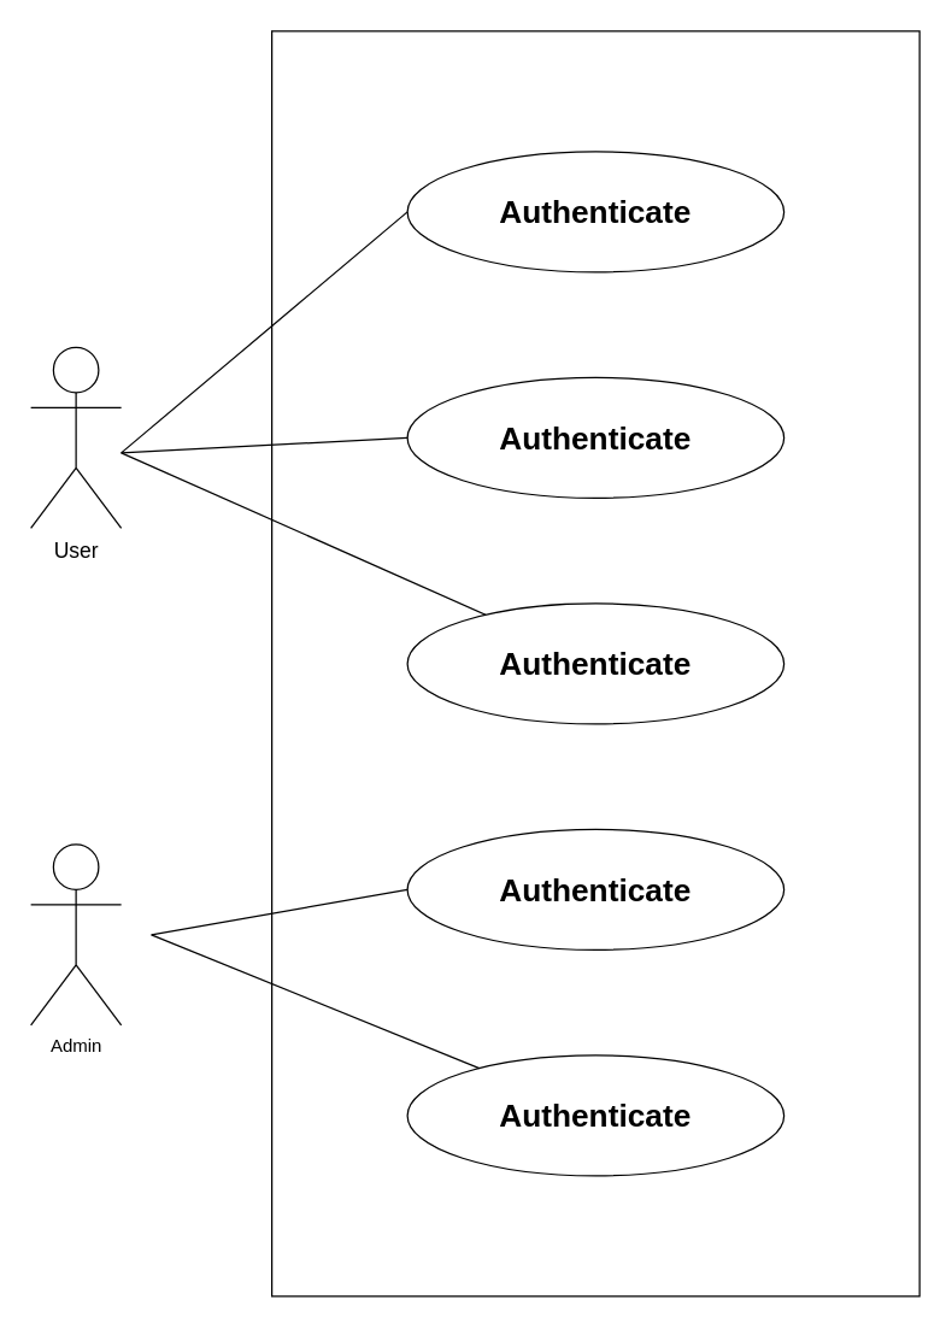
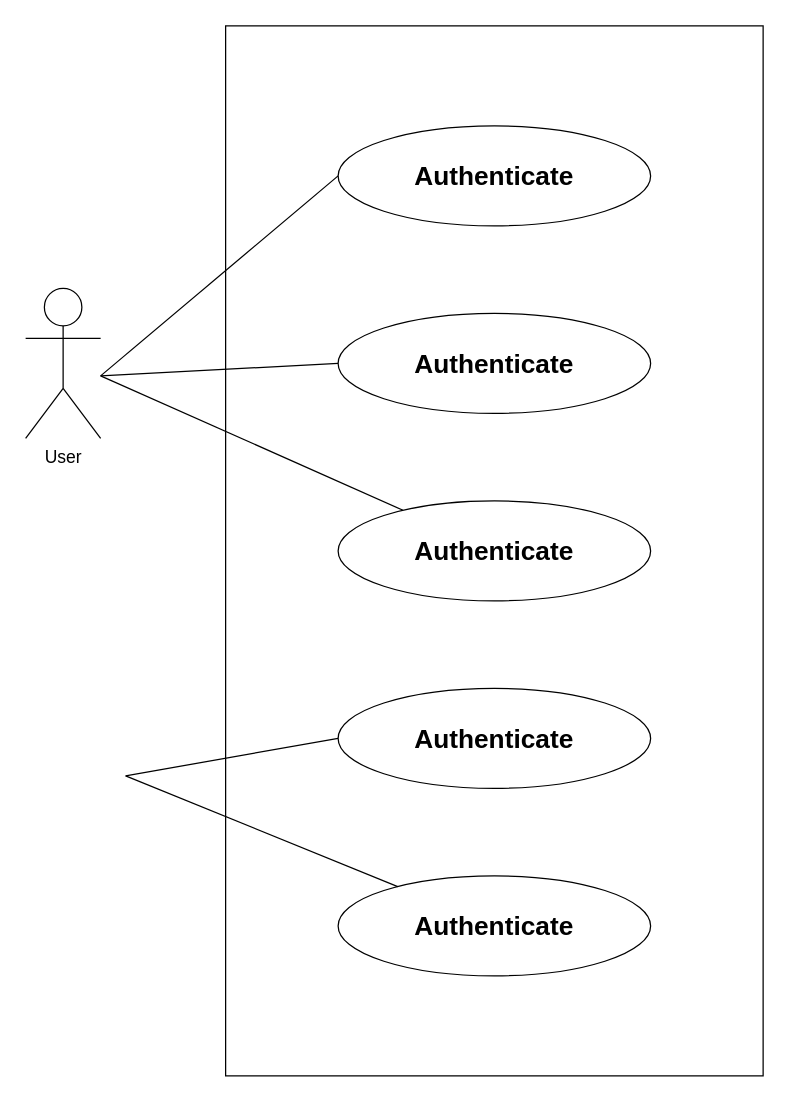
  <mxCell id="0" />
  <mxCell id="1" parent="0" />
  <mxCell id="2" value="" style="rounded=0;whiteSpace=wrap;html=1;" vertex="1" parent="1"><mxGeometry x="180" y="20" width="430" height="840" as="geometry" /></mxCell>
  <mxCell id="3" value="&lt;font style=&quot;font-size: 21px;&quot;&gt;&lt;b&gt;Authenticate&lt;/b&gt;&lt;/font&gt;" style="ellipse;whiteSpace=wrap;html=1;" vertex="1" parent="1"><mxGeometry x="270" y="100" width="250" height="80" as="geometry" /></mxCell>
  <mxCell id="4" value="&lt;font style=&quot;font-size: 21px;&quot;&gt;&lt;b&gt;Authenticate&lt;/b&gt;&lt;/font&gt;" style="ellipse;whiteSpace=wrap;html=1;" vertex="1" parent="1"><mxGeometry x="270" y="250" width="250" height="80" as="geometry" /></mxCell>
  <mxCell id="5" value="&lt;font style=&quot;font-size: 21px;&quot;&gt;&lt;b&gt;Authenticate&lt;/b&gt;&lt;/font&gt;" style="ellipse;whiteSpace=wrap;html=1;" vertex="1" parent="1"><mxGeometry x="270" y="400" width="250" height="80" as="geometry" /></mxCell>
  <mxCell id="6" value="&lt;font style=&quot;font-size: 21px;&quot;&gt;&lt;b&gt;Authenticate&lt;/b&gt;&lt;/font&gt;" style="ellipse;whiteSpace=wrap;html=1;" vertex="1" parent="1"><mxGeometry x="270" y="550" width="250" height="80" as="geometry" /></mxCell>
  <mxCell id="7" value="&lt;font style=&quot;font-size: 21px;&quot;&gt;&lt;b&gt;Authenticate&lt;/b&gt;&lt;/font&gt;" style="ellipse;whiteSpace=wrap;html=1;" vertex="1" parent="1"><mxGeometry x="270" y="700" width="250" height="80" as="geometry" /></mxCell>
  <mxCell id="8" value="&lt;font style=&quot;font-size: 14px;&quot;&gt;User&lt;/font&gt;" style="shape=umlActor;verticalLabelPosition=bottom;verticalAlign=top;html=1;outlineConnect=0;" vertex="1" parent="1"><mxGeometry x="20" y="230" width="60" height="120" as="geometry" /></mxCell>
  <mxCell id="9" value="" style="endArrow=none;html=1;rounded=0;entryX=0;entryY=0.5;entryDx=0;entryDy=0;" edge="1" parent="1" target="3"><mxGeometry width="50" height="50" relative="1" as="geometry"><mxPoint x="80" y="300" as="sourcePoint" /><mxPoint x="160" y="265" as="targetPoint" /></mxGeometry></mxCell>
  <mxCell id="10" value="" style="endArrow=none;html=1;rounded=0;" edge="1" parent="1" target="5"><mxGeometry width="50" height="50" relative="1" as="geometry"><mxPoint x="80" y="300" as="sourcePoint" /><mxPoint x="280" y="150" as="targetPoint" /></mxGeometry></mxCell>
  <mxCell id="11" value="" style="endArrow=none;html=1;rounded=0;entryX=0;entryY=0.5;entryDx=0;entryDy=0;" edge="1" parent="1" target="6"><mxGeometry width="50" height="50" relative="1" as="geometry"><mxPoint x="100" y="620" as="sourcePoint" /><mxPoint x="290" y="160" as="targetPoint" /></mxGeometry></mxCell>
  <mxCell id="12" value="" style="endArrow=none;html=1;rounded=0;" edge="1" parent="1" target="7"><mxGeometry width="50" height="50" relative="1" as="geometry"><mxPoint x="100" y="620" as="sourcePoint" /><mxPoint x="300" y="170" as="targetPoint" /></mxGeometry></mxCell>
- <mxCell id="13" value="Admin" style="shape=umlActor;verticalLabelPosition=bottom;verticalAlign=top;html=1;outlineConnect=0;" vertex="1" parent="1"><mxGeometry x="20" y="560" width="60" height="120" as="geometry" /></mxCell>
  <mxCell id="14" value="" style="endArrow=none;html=1;rounded=0;entryX=0;entryY=0.5;entryDx=0;entryDy=0;" edge="1" parent="1" target="4"><mxGeometry width="50" height="50" relative="1" as="geometry"><mxPoint x="80" y="300" as="sourcePoint" /><mxPoint x="430" y="530" as="targetPoint" /></mxGeometry></mxCell>
